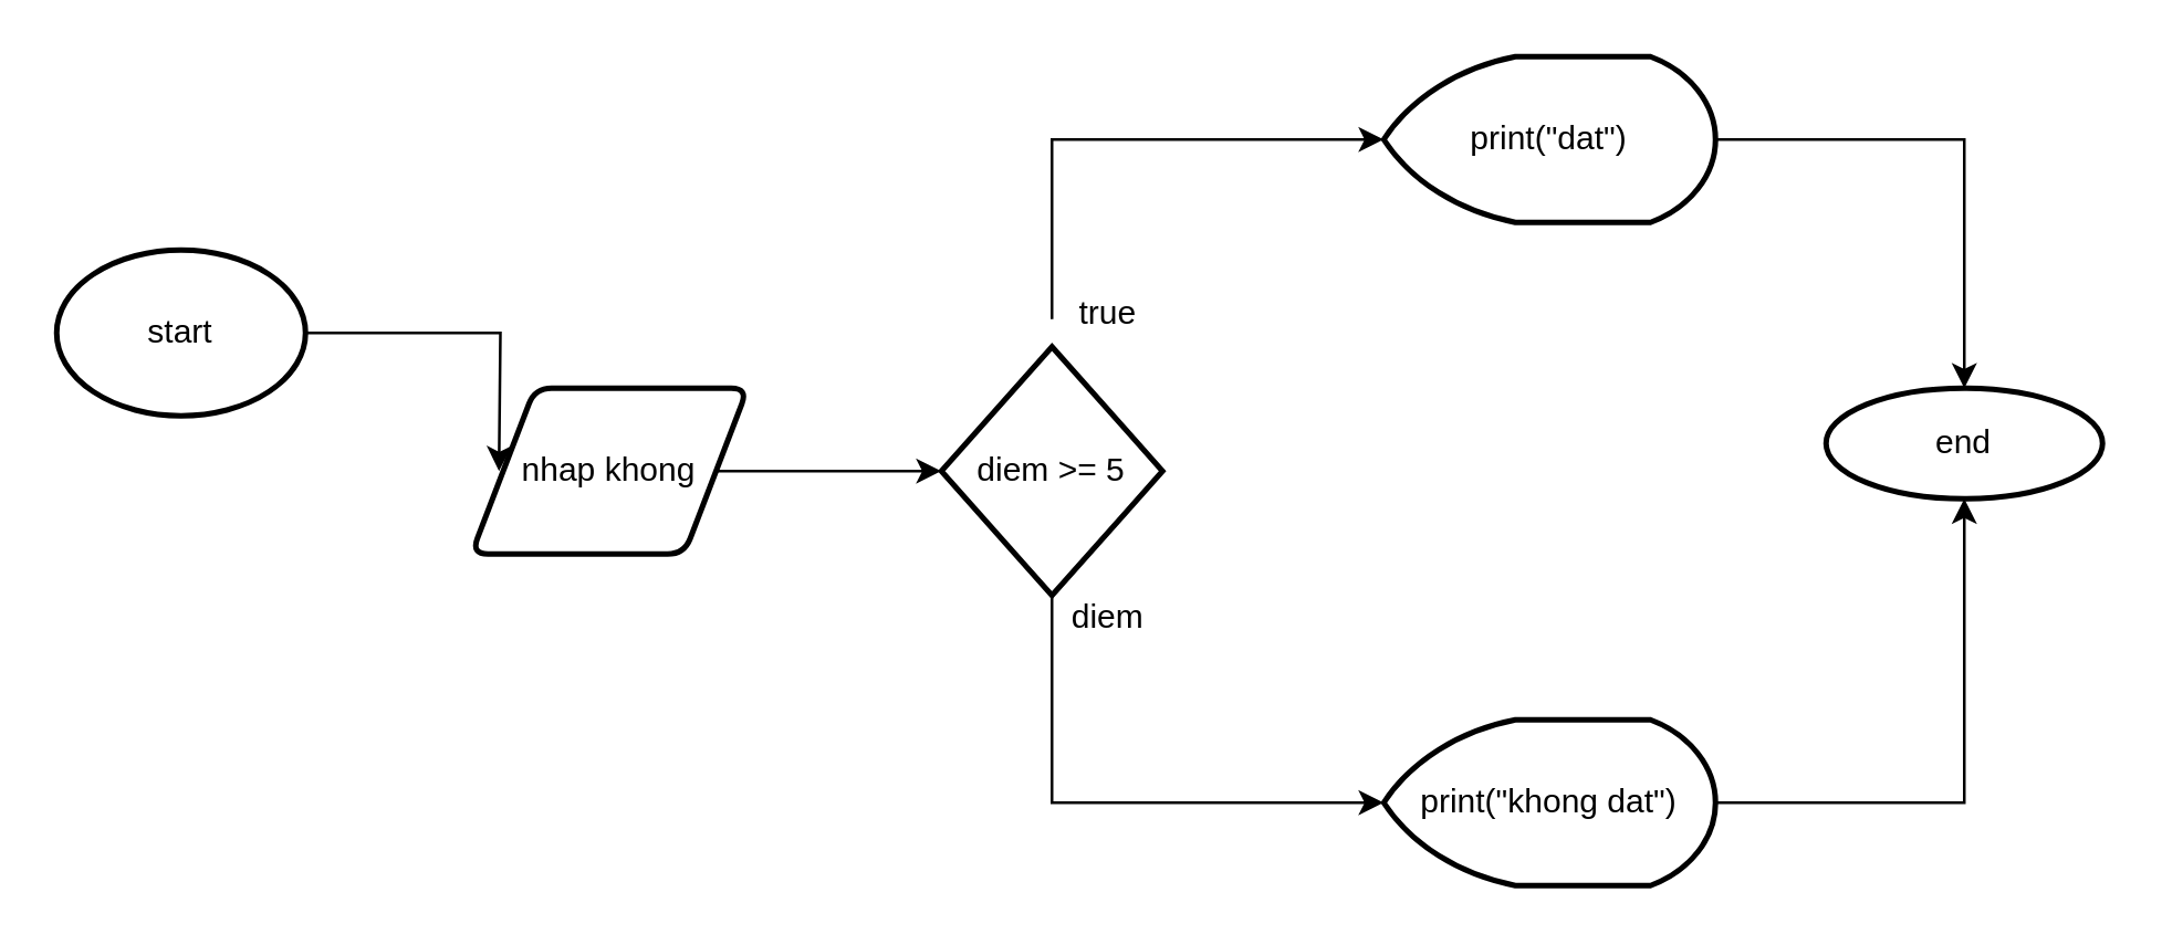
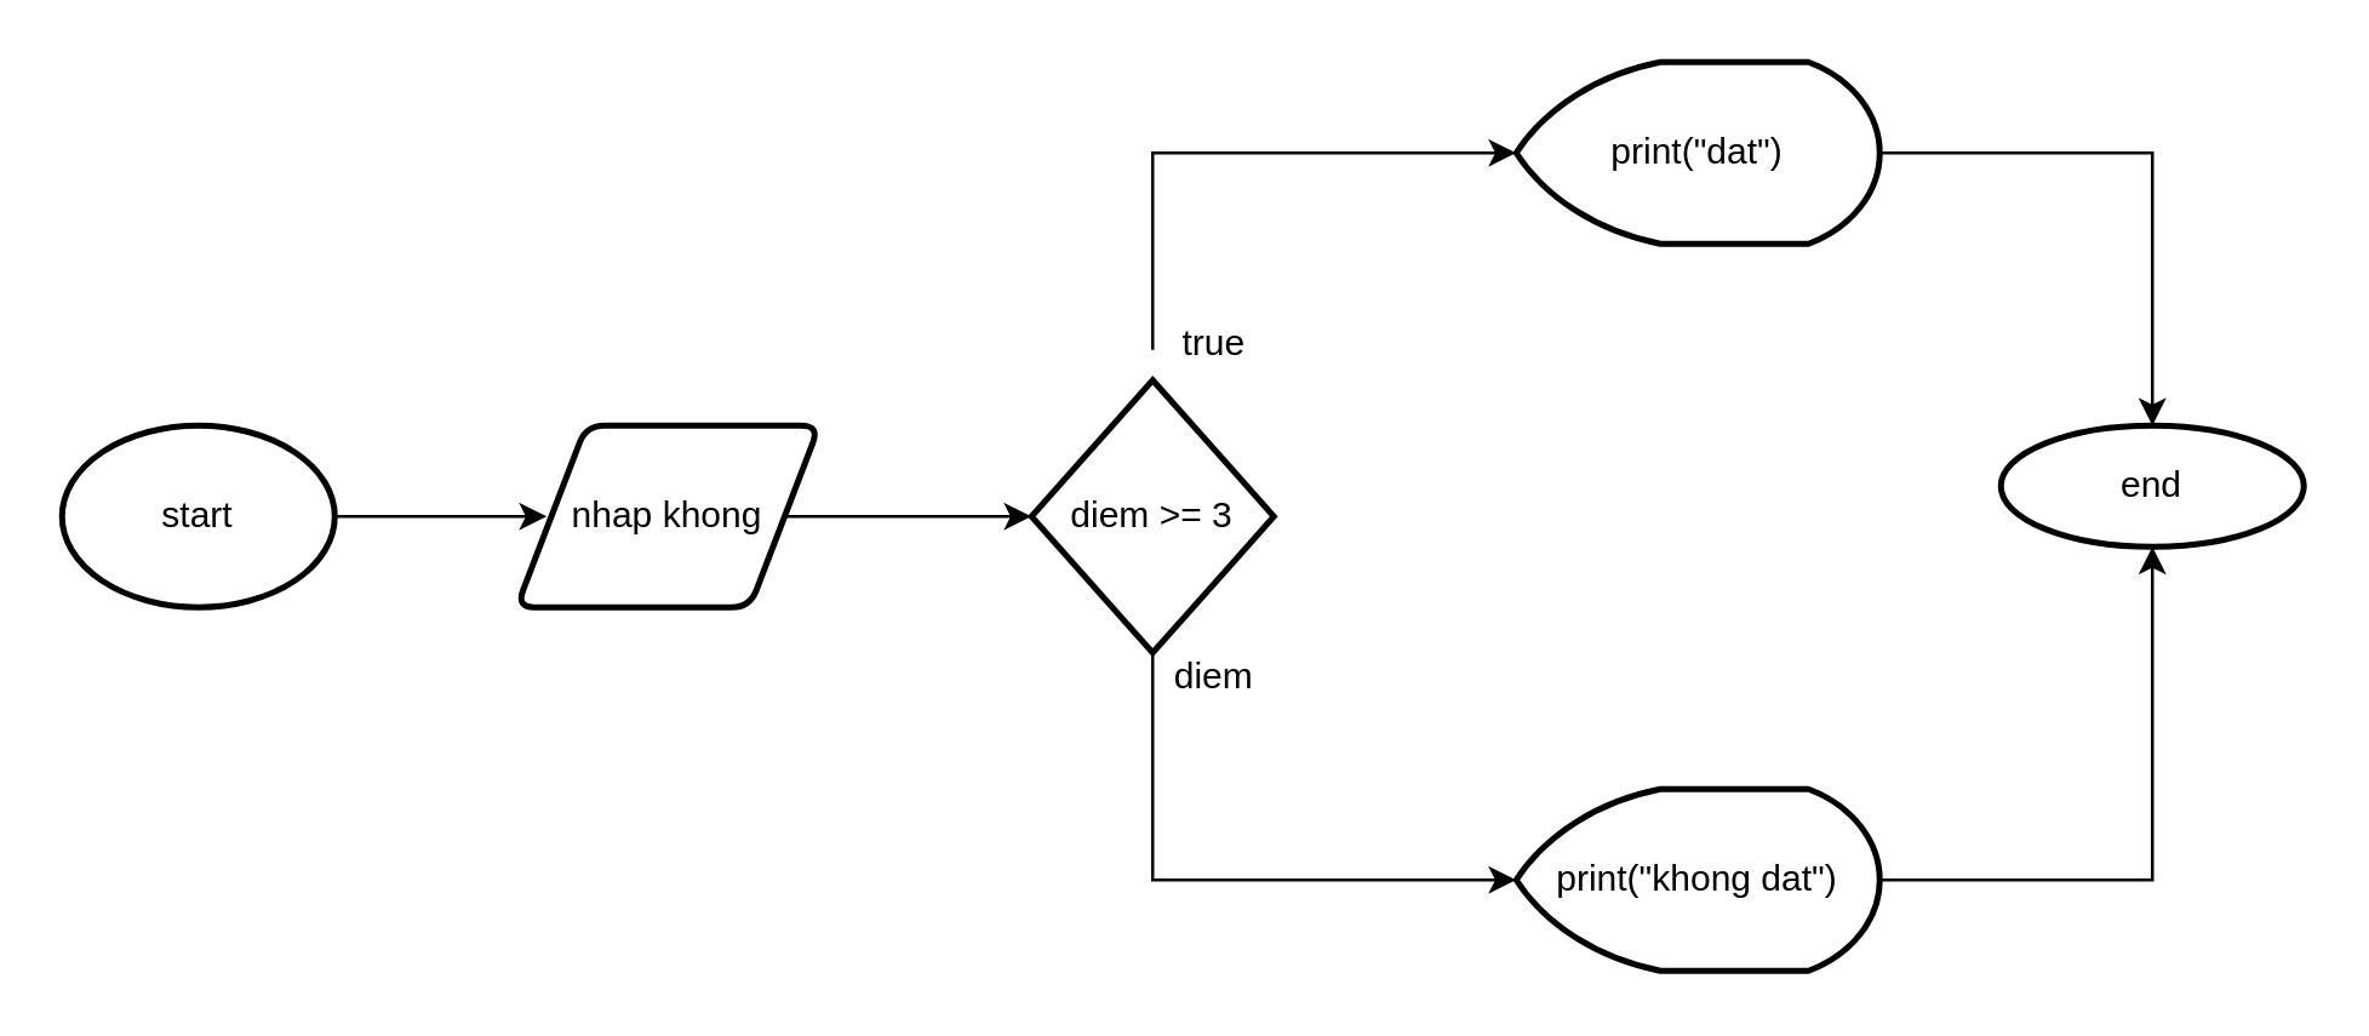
  <mxCell id="0" />
  <mxCell id="1" parent="0" />
  <mxCell id="2" style="edgeStyle=orthogonalEdgeStyle;rounded=0;orthogonalLoop=1;jettySize=auto;html=1;" parent="1" source="3" edge="1"><mxGeometry relative="1" as="geometry"><mxPoint x="180" y="170" as="targetPoint" /></mxGeometry></mxCell>
- <mxCell id="3" value="start" style="strokeWidth=2;html=1;shape=mxgraph.flowchart.start_1;whiteSpace=wrap;" parent="1" vertex="1"><mxGeometry x="20" y="90" width="90" height="60" as="geometry" /></mxCell>
+ <mxCell id="3" value="start" style="strokeWidth=2;html=1;shape=mxgraph.flowchart.start_1;whiteSpace=wrap;" parent="1" vertex="1"><mxGeometry y="140" width="90" height="60" as="geometry" x="20" /></mxCell>
  <mxCell id="4" style="edgeStyle=orthogonalEdgeStyle;rounded=0;orthogonalLoop=1;jettySize=auto;html=1;" parent="1" source="5" edge="1"><mxGeometry relative="1" as="geometry"><mxPoint x="340" y="170" as="targetPoint" /></mxGeometry></mxCell>
  <mxCell id="5" value="nhap khong" style="shape=parallelogram;html=1;strokeWidth=2;perimeter=parallelogramPerimeter;whiteSpace=wrap;rounded=1;arcSize=12;size=0.23;" parent="1" vertex="1"><mxGeometry x="170" y="140" width="100" height="60" as="geometry" /></mxCell>
  <mxCell id="6" style="edgeStyle=orthogonalEdgeStyle;rounded=0;orthogonalLoop=1;jettySize=auto;html=1;" parent="1" edge="1"><mxGeometry relative="1" as="geometry"><mxPoint x="500" y="50" as="targetPoint" /><mxPoint x="380" y="115" as="sourcePoint" /><Array as="points"><mxPoint x="380" y="50" /></Array></mxGeometry></mxCell>
  <mxCell id="7" style="edgeStyle=orthogonalEdgeStyle;rounded=0;orthogonalLoop=1;jettySize=auto;html=1;" parent="1" source="8" edge="1"><mxGeometry relative="1" as="geometry"><mxPoint x="500" y="290" as="targetPoint" /><Array as="points"><mxPoint x="380" y="290" /></Array></mxGeometry></mxCell>
- <mxCell id="8" value="diem &amp;gt;= 5" style="strokeWidth=2;html=1;shape=mxgraph.flowchart.decision;whiteSpace=wrap;" parent="1" vertex="1"><mxGeometry x="340" y="125" width="80" height="90" as="geometry" /></mxCell>
+ <mxCell id="8" value="diem &amp;gt;= 3" style="strokeWidth=2;html=1;shape=mxgraph.flowchart.decision;whiteSpace=wrap;" parent="1" vertex="1"><mxGeometry x="340" y="125" width="80" height="90" as="geometry" /></mxCell>
  <mxCell id="9" style="edgeStyle=orthogonalEdgeStyle;rounded=0;orthogonalLoop=1;jettySize=auto;html=1;exitX=0.5;exitY=1;exitDx=0;exitDy=0;exitPerimeter=0;" parent="1" source="8" target="8" edge="1"><mxGeometry relative="1" as="geometry" /></mxCell>
  <mxCell id="10" value="true" style="text;html=1;align=center;verticalAlign=middle;resizable=0;points=[];autosize=1;strokeColor=none;fillColor=none;" parent="1" vertex="1"><mxGeometry x="380" y="98" width="40" height="30" as="geometry" /></mxCell>
  <mxCell id="11" value="diem" style="text;html=1;align=center;verticalAlign=middle;resizable=0;points=[];autosize=1;strokeColor=none;fillColor=none;" parent="1" vertex="1"><mxGeometry x="375" y="208" width="50" height="30" as="geometry" /></mxCell>
  <mxCell id="12" value="print(&quot;dat&quot;)" style="strokeWidth=2;html=1;shape=mxgraph.flowchart.display;whiteSpace=wrap;" parent="1" vertex="1"><mxGeometry x="500" y="20" width="120" height="60" as="geometry" /></mxCell>
  <mxCell id="13" value="print(&quot;khong dat&quot;)" style="strokeWidth=2;html=1;shape=mxgraph.flowchart.display;whiteSpace=wrap;" parent="1" vertex="1"><mxGeometry x="500" y="260" width="120" height="60" as="geometry" /></mxCell>
  <mxCell id="14" value="end" style="strokeWidth=2;html=1;shape=mxgraph.flowchart.start_1;whiteSpace=wrap;" parent="1" vertex="1"><mxGeometry x="660" y="140" width="100" height="40" as="geometry" /></mxCell>
  <mxCell id="15" style="edgeStyle=orthogonalEdgeStyle;rounded=0;orthogonalLoop=1;jettySize=auto;html=1;entryX=0.5;entryY=0;entryDx=0;entryDy=0;entryPerimeter=0;" parent="1" source="12" target="14" edge="1"><mxGeometry relative="1" as="geometry" /></mxCell>
  <mxCell id="16" style="edgeStyle=orthogonalEdgeStyle;rounded=0;orthogonalLoop=1;jettySize=auto;html=1;entryX=0.5;entryY=1;entryDx=0;entryDy=0;entryPerimeter=0;" parent="1" source="13" target="14" edge="1"><mxGeometry relative="1" as="geometry" /></mxCell>
